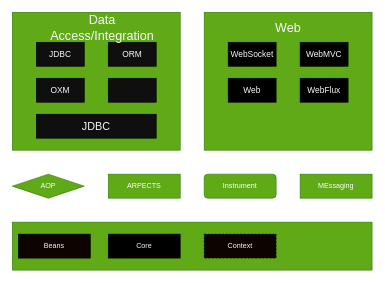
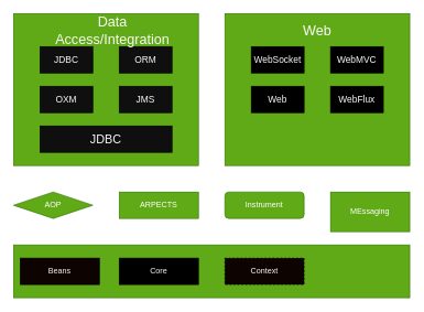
  <mxCell id="0" />
  <mxCell id="1" parent="0" />
  <mxCell id="2" value="" style="rounded=0;whiteSpace=wrap;html=1;fillColor=#60a917;strokeColor=#2D7600;fontColor=#ffffff;" vertex="1" parent="1"><mxGeometry x="20" y="20" width="280" height="230" as="geometry" /></mxCell>
  <mxCell id="3" value="" style="rounded=0;whiteSpace=wrap;html=1;fillColor=#0F0F0F;fontSize=14;" vertex="1" parent="1"><mxGeometry x="60" y="70" width="80" height="40" as="geometry" /></mxCell>
  <mxCell id="4" value="" style="rounded=0;whiteSpace=wrap;html=1;fillColor=#0F0F0F;fontSize=14;" vertex="1" parent="1"><mxGeometry x="180" y="70" width="80" height="40" as="geometry" /></mxCell>
  <mxCell id="5" value="" style="rounded=0;whiteSpace=wrap;html=1;fillColor=#0F0F0F;fontSize=14;" vertex="1" parent="1"><mxGeometry x="180" y="130" width="80" height="40" as="geometry" /></mxCell>
  <mxCell id="6" value="" style="rounded=0;whiteSpace=wrap;html=1;fillColor=#0F0F0F;fontSize=14;" vertex="1" parent="1"><mxGeometry x="60" y="130" width="80" height="40" as="geometry" /></mxCell>
  <mxCell id="7" value="" style="rounded=0;whiteSpace=wrap;html=1;fillColor=#0F0F0F;" vertex="1" parent="1"><mxGeometry x="60" y="190" width="200" height="40" as="geometry" /></mxCell>
  <mxCell id="8" value="" style="rounded=0;whiteSpace=wrap;html=1;fillColor=#60a917;fontColor=#ffffff;strokeColor=#2D7600;" vertex="1" parent="1"><mxGeometry x="340" y="20" width="280" height="230" as="geometry" /></mxCell>
  <mxCell id="9" value="" style="rounded=0;whiteSpace=wrap;html=1;fillColor=#000000;fontSize=14;" vertex="1" parent="1"><mxGeometry x="380" y="70" width="80" height="40" as="geometry" /></mxCell>
  <mxCell id="10" value="" style="rounded=0;whiteSpace=wrap;html=1;fillColor=#000000;fontSize=14;" vertex="1" parent="1"><mxGeometry x="500" y="70" width="80" height="40" as="geometry" /></mxCell>
  <mxCell id="11" value="" style="rounded=0;whiteSpace=wrap;html=1;fillColor=#000000;fontSize=14;" vertex="1" parent="1"><mxGeometry x="500" y="130" width="80" height="40" as="geometry" /></mxCell>
  <mxCell id="12" value="" style="rounded=0;whiteSpace=wrap;html=1;fillColor=#000000;fontSize=14;" vertex="1" parent="1"><mxGeometry x="380" y="130" width="80" height="40" as="geometry" /></mxCell>
  <mxCell id="13" value="Instrument" style="whiteSpace=wrap;html=1;fillColor=#60a917;fontColor=#ffffff;strokeColor=#2D7600;rounded=1;" vertex="1" parent="1"><mxGeometry x="340" y="290" width="120" height="40" as="geometry" /></mxCell>
- <mxCell id="14" value="MEssaging" style="rounded=0;whiteSpace=wrap;html=1;fillColor=#60a917;fontColor=#ffffff;strokeColor=#2D7600;" vertex="1" parent="1"><mxGeometry x="500" y="290" width="120" height="40" as="geometry" /></mxCell>
+ <mxCell id="14" value="MEssaging" style="rounded=0;whiteSpace=wrap;html=1;fillColor=#60a917;fontColor=#ffffff;strokeColor=#2D7600;" vertex="1" parent="1"><mxGeometry x="500" y="290" width="120" height="60" as="geometry" /></mxCell>
  <mxCell id="15" value="ARPECTS" style="rounded=0;whiteSpace=wrap;html=1;fillColor=#60a917;fontColor=#ffffff;strokeColor=#2D7600;" vertex="1" parent="1"><mxGeometry x="180" y="290" width="120" height="40" as="geometry" /></mxCell>
  <mxCell id="16" value="AOP" style="rhombus;whiteSpace=wrap;html=1;fillColor=#60a917;fontColor=#ffffff;strokeColor=#2D7600;" vertex="1" parent="1"><mxGeometry x="20" y="290" width="120" height="40" as="geometry" /></mxCell>
  <mxCell id="17" value="" style="rounded=0;whiteSpace=wrap;html=1;fillColor=#60a917;fontColor=#ffffff;strokeColor=#2D7600;" vertex="1" parent="1"><mxGeometry x="20" y="370" width="600" height="80" as="geometry" /></mxCell>
  <mxCell id="18" value="Context" style="rounded=0;whiteSpace=wrap;html=1;fillColor=#0D0300;fontColor=#FAFAFA;strokeColor=default;dashed=1;" vertex="1" parent="1"><mxGeometry x="340" y="390" width="120" height="40" as="geometry" /></mxCell>
  <mxCell id="19" value="Core" style="rounded=0;whiteSpace=wrap;html=1;fillColor=#000000;fontColor=#FAFAFA;strokeColor=default;" vertex="1" parent="1"><mxGeometry x="180" y="390" width="120" height="40" as="geometry" /></mxCell>
  <mxCell id="20" value="Beans" style="rounded=0;whiteSpace=wrap;html=1;fillColor=#0D0300;fontColor=#F7F7F7;strokeColor=default;" vertex="1" parent="1"><mxGeometry x="30" y="390" width="120" height="40" as="geometry" /></mxCell>
  <mxCell id="21" style="edgeStyle=orthogonalEdgeStyle;rounded=0;orthogonalLoop=1;jettySize=auto;html=1;exitX=0.5;exitY=1;exitDx=0;exitDy=0;fillColor=#fa6800;strokeColor=default;fontColor=#FAFAFA;" edge="1" parent="1" source="18" target="18"><mxGeometry relative="1" as="geometry" /></mxCell>
  <mxCell id="22" value="&lt;font style=&quot;font-size: 21px;&quot;&gt;Data&lt;br&gt;Access/Integration&lt;br&gt;&lt;/font&gt;" style="text;html=1;strokeColor=none;fillColor=none;align=center;verticalAlign=middle;whiteSpace=wrap;rounded=0;fontColor=#FAFAFA;" vertex="1" parent="1"><mxGeometry x="140" y="30" width="60" height="30" as="geometry" /></mxCell>
  <mxCell id="23" value="&lt;font style=&quot;font-size: 21px;&quot;&gt;Web&lt;br&gt;&lt;/font&gt;" style="text;html=1;strokeColor=none;fillColor=none;align=center;verticalAlign=middle;whiteSpace=wrap;rounded=0;fontColor=#FAFAFA;" vertex="1" parent="1"><mxGeometry x="450" y="30" width="60" height="30" as="geometry" /></mxCell>
  <mxCell id="24" value="JDBC" style="text;html=1;strokeColor=none;fillColor=none;align=center;verticalAlign=middle;whiteSpace=wrap;rounded=0;fontSize=14;fontColor=#FAFAFA;" vertex="1" parent="1"><mxGeometry x="70" y="75" width="60" height="30" as="geometry" /></mxCell>
  <mxCell id="25" value="ORM" style="text;html=1;strokeColor=none;fillColor=none;align=center;verticalAlign=middle;whiteSpace=wrap;rounded=0;fontSize=14;fontColor=#FAFAFA;" vertex="1" parent="1"><mxGeometry x="190" y="75" width="60" height="30" as="geometry" /></mxCell>
+ <mxCell id="26" value="JMS" style="text;html=1;strokeColor=none;fillColor=none;align=center;verticalAlign=middle;whiteSpace=wrap;rounded=0;fontSize=14;fontColor=#FAFAFA;" vertex="1" parent="1"><mxGeometry x="190" y="135" width="60" height="30" as="geometry" /></mxCell>
  <mxCell id="27" value="OXM" style="text;html=1;strokeColor=none;fillColor=none;align=center;verticalAlign=middle;whiteSpace=wrap;rounded=0;fontSize=14;fontColor=#FAFAFA;" vertex="1" parent="1"><mxGeometry x="70" y="135" width="60" height="30" as="geometry" /></mxCell>
  <mxCell id="28" value="JDBC" style="text;html=1;strokeColor=none;fillColor=none;align=center;verticalAlign=middle;whiteSpace=wrap;rounded=0;fontSize=18;fontColor=#FAFAFA;" vertex="1" parent="1"><mxGeometry x="130" y="195" width="60" height="30" as="geometry" /></mxCell>
  <mxCell id="29" value="WebSocket" style="text;html=1;strokeColor=none;fillColor=none;align=center;verticalAlign=middle;whiteSpace=wrap;rounded=0;fontSize=14;fontColor=#FAFAFA;" vertex="1" parent="1"><mxGeometry x="390" y="75" width="60" height="30" as="geometry" /></mxCell>
  <mxCell id="30" value="WebMVC" style="text;html=1;strokeColor=none;fillColor=none;align=center;verticalAlign=middle;whiteSpace=wrap;rounded=0;fontSize=14;fontColor=#FAFAFA;" vertex="1" parent="1"><mxGeometry x="510" y="75" width="60" height="30" as="geometry" /></mxCell>
  <mxCell id="31" value="Web" style="text;html=1;strokeColor=none;fillColor=none;align=center;verticalAlign=middle;whiteSpace=wrap;rounded=0;fontSize=14;fontColor=#FAFAFA;" vertex="1" parent="1"><mxGeometry x="390" y="135" width="60" height="30" as="geometry" /></mxCell>
  <mxCell id="32" value="WebFlux" style="text;html=1;strokeColor=none;fillColor=none;align=center;verticalAlign=middle;whiteSpace=wrap;rounded=0;fontSize=14;fontColor=#FAFAFA;" vertex="1" parent="1"><mxGeometry x="510" y="135" width="60" height="30" as="geometry" /></mxCell>
